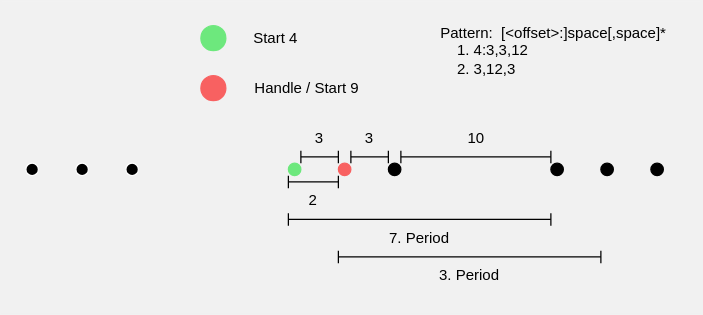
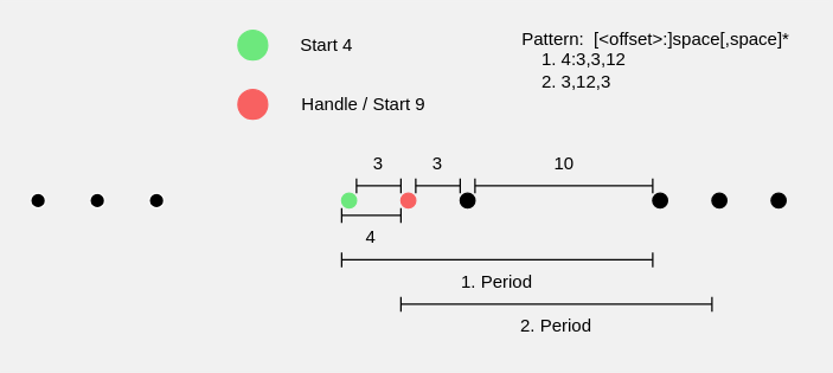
  <mxCell id="0" />
  <mxCell id="1" parent="0" />
  <mxCell id="2" value="" style="group;" parent="1" vertex="1" connectable="0"><mxGeometry x="230" y="130" width="90" height="10" as="geometry" /></mxCell>
  <mxCell id="3" value="" style="ellipse;whiteSpace=wrap;html=1;aspect=fixed;fillColor=#6DE87D;strokeColor=#6DE87D;" parent="2" vertex="1"><mxGeometry width="10" height="10" as="geometry" /></mxCell>
  <mxCell id="4" value="" style="ellipse;whiteSpace=wrap;html=1;aspect=fixed;fillColor=#F86161;strokeColor=#F86161;" parent="2" vertex="1"><mxGeometry x="40" width="10" height="10" as="geometry" /></mxCell>
  <mxCell id="5" value="" style="ellipse;whiteSpace=wrap;html=1;aspect=fixed;fillColor=#000000;" parent="2" vertex="1"><mxGeometry x="80" width="10" height="10" as="geometry" /></mxCell>
  <mxCell id="6" value="" style="group;" parent="1" vertex="1" connectable="0"><mxGeometry x="440" y="130" width="90" height="10" as="geometry" /></mxCell>
  <mxCell id="7" value="" style="ellipse;whiteSpace=wrap;html=1;aspect=fixed;fillColor=#000000;" parent="6" vertex="1"><mxGeometry width="10" height="10" as="geometry" /></mxCell>
  <mxCell id="8" value="" style="ellipse;whiteSpace=wrap;html=1;aspect=fixed;fillColor=#000000;" parent="6" vertex="1"><mxGeometry x="40" width="10" height="10" as="geometry" /></mxCell>
  <mxCell id="9" value="" style="ellipse;whiteSpace=wrap;html=1;aspect=fixed;fillColor=#000000;" parent="6" vertex="1"><mxGeometry x="80" width="10" height="10" as="geometry" /></mxCell>
  <mxCell id="10" value="" style="group;" parent="1" vertex="1" connectable="0"><mxGeometry x="20" y="130" width="90" height="10" as="geometry" /></mxCell>
  <mxCell id="11" value="" style="ellipse;whiteSpace=wrap;html=1;aspect=fixed;strokeColor=#FFF;fillColor=#000000;" parent="10" vertex="1"><mxGeometry width="10" height="10" as="geometry" /></mxCell>
  <mxCell id="12" value="" style="ellipse;whiteSpace=wrap;html=1;aspect=fixed;strokeColor=#FFF;fillColor=#000000;" parent="10" vertex="1"><mxGeometry x="40" width="10" height="10" as="geometry" /></mxCell>
  <mxCell id="13" value="" style="ellipse;whiteSpace=wrap;html=1;aspect=fixed;strokeColor=#FFF;fillColor=#000000;" parent="10" vertex="1"><mxGeometry x="80" width="10" height="10" as="geometry" /></mxCell>
  <mxCell id="14" value="" style="group;" parent="1" vertex="1" connectable="0"><mxGeometry x="240" y="120" width="30" height="10" as="geometry" /></mxCell>
  <mxCell id="15" value="" style="endArrow=none;html=1;startArrow=none;startFill=0;targetPerimeterSpacing=-5;endSize=0;sourcePerimeterSpacing=-16;startSize=8;" parent="14" edge="1"><mxGeometry width="50" height="50" relative="1" as="geometry"><mxPoint y="5" as="sourcePoint" /><mxPoint x="30" y="5" as="targetPoint" /></mxGeometry></mxCell>
  <mxCell id="16" value="" style="endArrow=none;html=1;" parent="14" edge="1"><mxGeometry width="50" height="50" relative="1" as="geometry"><mxPoint y="10" as="sourcePoint" /><mxPoint as="targetPoint" /></mxGeometry></mxCell>
  <mxCell id="17" value="" style="endArrow=none;html=1;" parent="14" edge="1"><mxGeometry width="50" height="50" relative="1" as="geometry"><mxPoint x="30" y="10" as="sourcePoint" /><mxPoint x="30" as="targetPoint" /></mxGeometry></mxCell>
  <mxCell id="18" value="" style="group;" parent="1" vertex="1" connectable="0"><mxGeometry x="280" y="120" width="30" height="10" as="geometry" /></mxCell>
  <mxCell id="19" value="" style="endArrow=none;html=1;startArrow=none;startFill=0;targetPerimeterSpacing=-5;endSize=0;sourcePerimeterSpacing=-16;startSize=8;" parent="18" edge="1"><mxGeometry width="50" height="50" relative="1" as="geometry"><mxPoint y="5" as="sourcePoint" /><mxPoint x="30" y="5" as="targetPoint" /></mxGeometry></mxCell>
  <mxCell id="20" value="" style="endArrow=none;html=1;" parent="18" edge="1"><mxGeometry width="50" height="50" relative="1" as="geometry"><mxPoint y="10" as="sourcePoint" /><mxPoint as="targetPoint" /></mxGeometry></mxCell>
  <mxCell id="21" value="" style="endArrow=none;html=1;" parent="18" edge="1"><mxGeometry width="50" height="50" relative="1" as="geometry"><mxPoint x="30" y="10" as="sourcePoint" /><mxPoint x="30" as="targetPoint" /></mxGeometry></mxCell>
  <mxCell id="22" value="" style="group;" parent="1" vertex="1" connectable="0"><mxGeometry x="320" y="120" width="120" height="10" as="geometry" /></mxCell>
  <mxCell id="23" value="" style="endArrow=none;html=1;startArrow=none;startFill=0;targetPerimeterSpacing=-5;endSize=0;sourcePerimeterSpacing=-16;startSize=8;" parent="22" edge="1"><mxGeometry width="50" height="50" relative="1" as="geometry"><mxPoint y="5" as="sourcePoint" /><mxPoint x="120" y="5" as="targetPoint" /></mxGeometry></mxCell>
  <mxCell id="24" value="" style="endArrow=none;html=1;" parent="22" edge="1"><mxGeometry width="50" height="50" relative="1" as="geometry"><mxPoint y="10" as="sourcePoint" /><mxPoint as="targetPoint" /></mxGeometry></mxCell>
  <mxCell id="25" value="" style="endArrow=none;html=1;" parent="22" edge="1"><mxGeometry width="50" height="50" relative="1" as="geometry"><mxPoint x="120" y="10" as="sourcePoint" /><mxPoint x="120" as="targetPoint" /></mxGeometry></mxCell>
  <mxCell id="26" value="3" style="text;html=1;fillColor=none;align=center;verticalAlign=middle;whiteSpace=wrap;rounded=0;" parent="1" vertex="1"><mxGeometry x="250" y="100" width="10" height="20" as="geometry" /></mxCell>
  <mxCell id="27" value="3" style="text;html=1;fillColor=none;align=center;verticalAlign=middle;whiteSpace=wrap;rounded=0;" parent="1" vertex="1"><mxGeometry x="290" y="100" width="10" height="20" as="geometry" /></mxCell>
  <mxCell id="28" value="10" style="text;html=1;fillColor=none;align=center;verticalAlign=middle;whiteSpace=wrap;rounded=0;" parent="1" vertex="1"><mxGeometry x="367.5" y="100" width="25" height="20" as="geometry" /></mxCell>
  <mxCell id="29" value="" style="group;" parent="1" vertex="1" connectable="0"><mxGeometry x="230" y="140" width="40" height="10" as="geometry" /></mxCell>
  <mxCell id="30" value="" style="endArrow=none;html=1;startArrow=none;startFill=0;targetPerimeterSpacing=-5;endSize=0;sourcePerimeterSpacing=-16;startSize=8;" parent="29" edge="1"><mxGeometry width="50" height="50" relative="1" as="geometry"><mxPoint y="5" as="sourcePoint" /><mxPoint x="40" y="5" as="targetPoint" /></mxGeometry></mxCell>
  <mxCell id="31" value="" style="endArrow=none;html=1;" parent="29" edge="1"><mxGeometry width="50" height="50" relative="1" as="geometry"><mxPoint y="10" as="sourcePoint" /><mxPoint as="targetPoint" /></mxGeometry></mxCell>
  <mxCell id="32" value="" style="endArrow=none;html=1;" parent="29" edge="1"><mxGeometry width="50" height="50" relative="1" as="geometry"><mxPoint x="40" y="10" as="sourcePoint" /><mxPoint x="40" as="targetPoint" /></mxGeometry></mxCell>
- <mxCell id="33" value="&lt;div&gt;2&lt;/div&gt;" style="text;html=1;fillColor=none;align=center;verticalAlign=middle;whiteSpace=wrap;rounded=0;" parent="1" vertex="1"><mxGeometry x="245" y="150" width="10" height="20" as="geometry" /></mxCell>
+ <mxCell id="33" value="&lt;div&gt;4&lt;/div&gt;" style="text;html=1;fillColor=none;align=center;verticalAlign=middle;whiteSpace=wrap;rounded=0;" parent="1" vertex="1"><mxGeometry x="245" y="150" width="10" height="20" as="geometry" /></mxCell>
  <mxCell id="34" value="" style="group;" parent="1" vertex="1" connectable="0"><mxGeometry x="160" y="20" width="120" height="20" as="geometry" /></mxCell>
  <mxCell id="35" value="" style="ellipse;whiteSpace=wrap;html=1;aspect=fixed;fillColor=#6DE87D;strokeColor=#6DE87D;" parent="34" vertex="1"><mxGeometry width="20" height="20" as="geometry" /></mxCell>
  <mxCell id="36" value="Start 4" style="text;html=1;fillColor=none;align=center;verticalAlign=middle;whiteSpace=wrap;rounded=0;" parent="34" vertex="1"><mxGeometry x="30" width="60" height="20" as="geometry" /></mxCell>
  <mxCell id="37" value="" style="group;" parent="1" vertex="1" connectable="0"><mxGeometry x="160" y="60" width="160" height="20" as="geometry" /></mxCell>
  <mxCell id="38" value="" style="ellipse;whiteSpace=wrap;html=1;aspect=fixed;fillColor=#F86161;strokeColor=#F86161;" parent="37" vertex="1"><mxGeometry width="20" height="20" as="geometry" /></mxCell>
  <mxCell id="39" value="" style="group;" parent="1" vertex="1" connectable="0"><mxGeometry x="230" y="170" width="210" height="30" as="geometry" /></mxCell>
  <mxCell id="40" value="" style="group;" parent="39" vertex="1" connectable="0"><mxGeometry width="210" height="10" as="geometry" /></mxCell>
  <mxCell id="41" value="" style="endArrow=none;html=1;startArrow=none;startFill=0;targetPerimeterSpacing=-5;endSize=0;sourcePerimeterSpacing=-16;startSize=8;" parent="40" edge="1"><mxGeometry width="50" height="50" relative="1" as="geometry"><mxPoint y="5" as="sourcePoint" /><mxPoint x="210" y="5" as="targetPoint" /></mxGeometry></mxCell>
  <mxCell id="42" value="" style="endArrow=none;html=1;" parent="40" edge="1"><mxGeometry width="50" height="50" relative="1" as="geometry"><mxPoint y="10" as="sourcePoint" /><mxPoint as="targetPoint" /></mxGeometry></mxCell>
  <mxCell id="43" value="" style="endArrow=none;html=1;" parent="40" edge="1"><mxGeometry width="50" height="50" relative="1" as="geometry"><mxPoint x="210" y="10" as="sourcePoint" /><mxPoint x="210" as="targetPoint" /></mxGeometry></mxCell>
- <mxCell id="44" value="7. Period" style="text;html=1;fillColor=none;align=center;verticalAlign=middle;whiteSpace=wrap;rounded=0;" parent="39" vertex="1"><mxGeometry x="70" y="10" width="70" height="20" as="geometry" /></mxCell>
+ <mxCell id="44" value="1. Period" style="text;html=1;fillColor=none;align=center;verticalAlign=middle;whiteSpace=wrap;rounded=0;" parent="39" vertex="1"><mxGeometry x="70" y="10" width="70" height="20" as="geometry" /></mxCell>
  <mxCell id="45" value="&lt;div align=&quot;left&quot;&gt;Pattern:&amp;nbsp; [&amp;lt;offset&amp;gt;:]space[,space]*&lt;br&gt;&lt;/div&gt;&lt;div align=&quot;left&quot;&gt;&amp;nbsp;&amp;nbsp;&amp;nbsp; 1. 4:3,3,12&lt;/div&gt;&lt;div align=&quot;left&quot;&gt;&amp;nbsp;&amp;nbsp;&amp;nbsp; 2. 3,12,3&lt;/div&gt;" style="text;html=1;strokeColor=none;fillColor=none;align=left;verticalAlign=middle;whiteSpace=wrap;rounded=0;" parent="1" vertex="1"><mxGeometry x="350" y="20" width="190" height="40" as="geometry" /></mxCell>
  <mxCell id="46" value="" style="group;" parent="1" vertex="1" connectable="0"><mxGeometry x="270" y="200" width="210" height="30" as="geometry" /></mxCell>
  <mxCell id="47" value="" style="group;" parent="46" vertex="1" connectable="0"><mxGeometry width="210" height="10" as="geometry" /></mxCell>
  <mxCell id="48" value="" style="endArrow=none;html=1;startArrow=none;startFill=0;targetPerimeterSpacing=-5;endSize=0;sourcePerimeterSpacing=-16;startSize=8;" parent="47" edge="1"><mxGeometry width="50" height="50" relative="1" as="geometry"><mxPoint y="5" as="sourcePoint" /><mxPoint x="210" y="5" as="targetPoint" /></mxGeometry></mxCell>
  <mxCell id="49" value="" style="endArrow=none;html=1;" parent="47" edge="1"><mxGeometry width="50" height="50" relative="1" as="geometry"><mxPoint y="10" as="sourcePoint" /><mxPoint as="targetPoint" /></mxGeometry></mxCell>
  <mxCell id="50" value="" style="endArrow=none;html=1;" parent="47" edge="1"><mxGeometry width="50" height="50" relative="1" as="geometry"><mxPoint x="210" y="10" as="sourcePoint" /><mxPoint x="210" as="targetPoint" /></mxGeometry></mxCell>
- <mxCell id="51" value="&lt;div&gt;3. Period&lt;/div&gt;" style="text;html=1;fillColor=none;align=center;verticalAlign=middle;whiteSpace=wrap;rounded=0;" parent="46" vertex="1"><mxGeometry x="70" y="10" width="70" height="20" as="geometry" /></mxCell>
+ <mxCell id="51" value="&lt;div&gt;2. Period&lt;/div&gt;" style="text;html=1;fillColor=none;align=center;verticalAlign=middle;whiteSpace=wrap;rounded=0;" parent="46" vertex="1"><mxGeometry x="70" y="10" width="70" height="20" as="geometry" /></mxCell>
  <mxCell id="52" value="Handle / Start 9" style="text;html=1;fillColor=none;align=center;verticalAlign=middle;whiteSpace=wrap;rounded=0;" parent="1" vertex="1"><mxGeometry x="190" y="60" width="110" height="20" as="geometry" /></mxCell>
